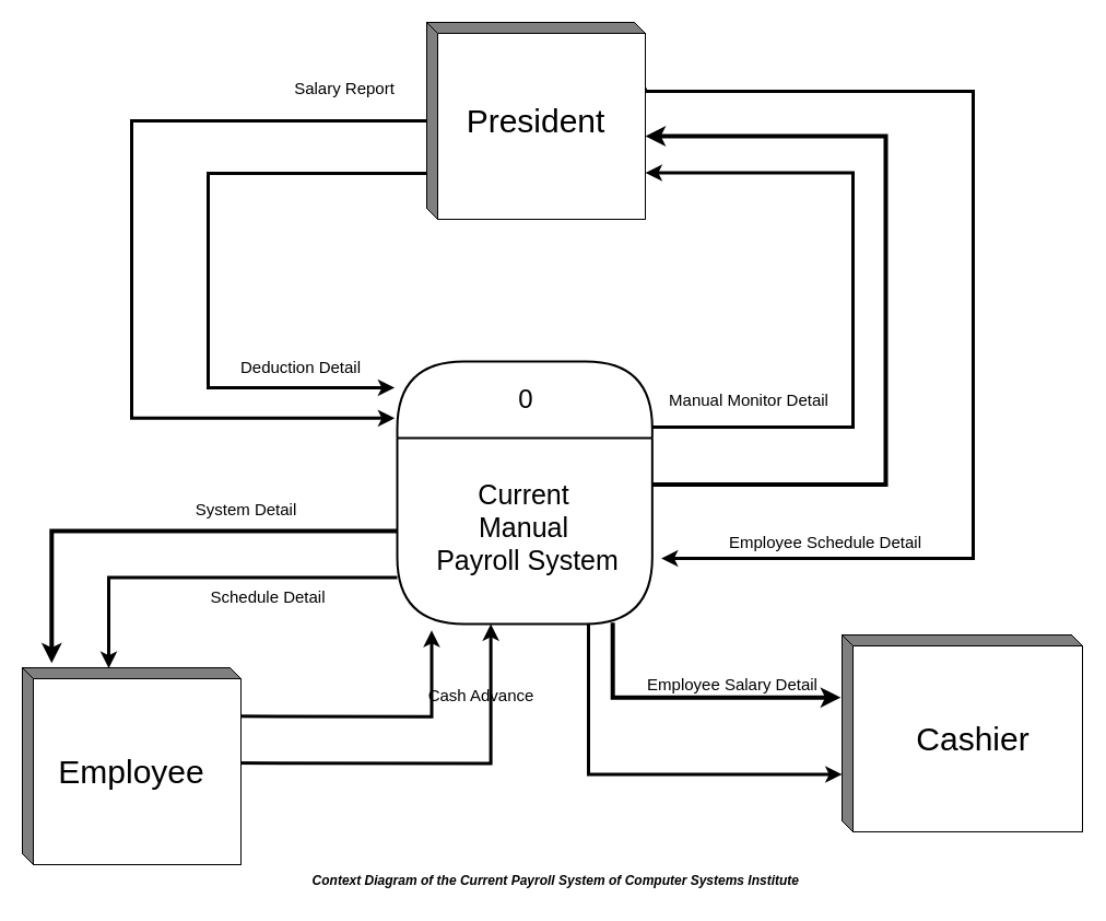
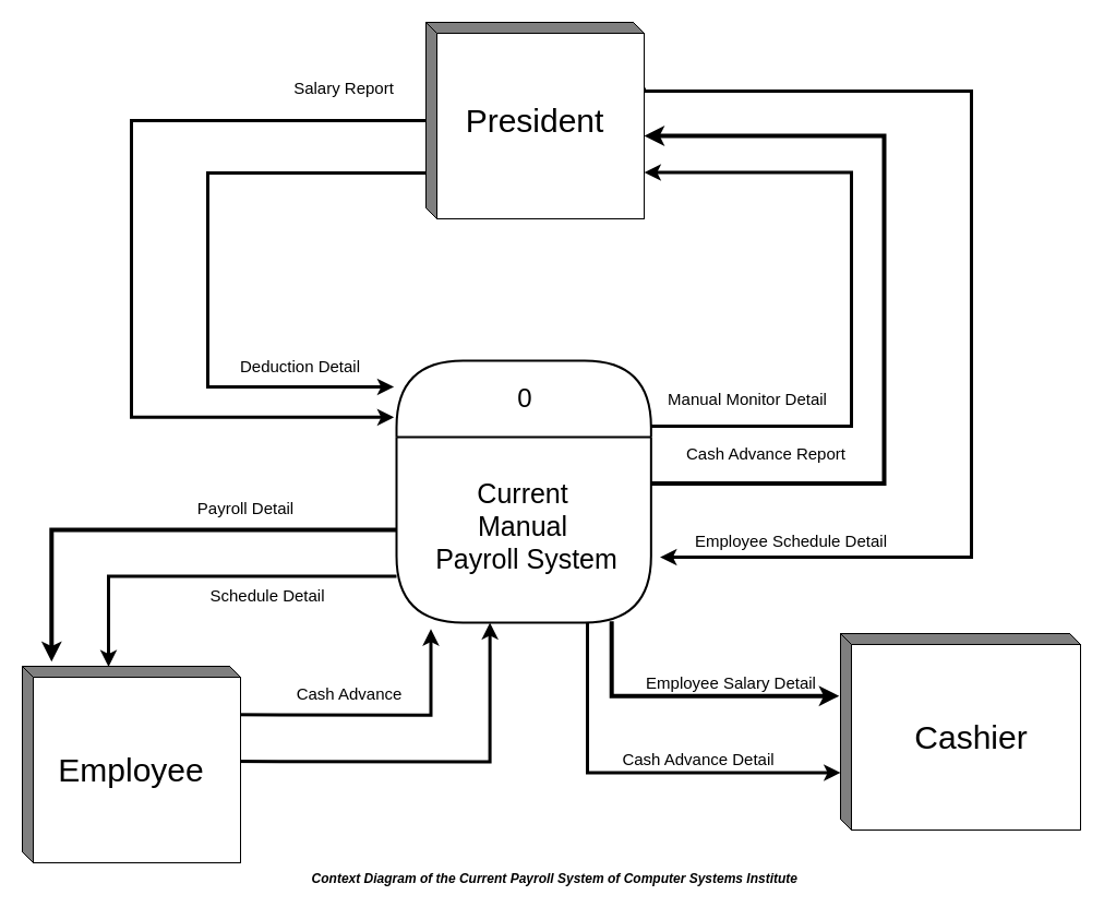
  <mxCell id="0" />
  <mxCell id="1" parent="0" />
  <mxCell id="2" value="" style="swimlane;childLayout=stackLayout;horizontal=1;startSize=70;horizontalStack=0;rounded=1;fontSize=14;fontStyle=0;strokeWidth=2;resizeParent=0;resizeLast=1;shadow=0;dashed=0;align=center;arcSize=29;whiteSpace=wrap;html=1;" parent="1" vertex="1"><mxGeometry x="363" y="330" width="233.34" height="240" as="geometry" /></mxCell>
  <mxCell id="3" value="&lt;div style=&quot;font-size: 25px;&quot;&gt;&lt;font style=&quot;font-size: 25px;&quot;&gt;&lt;br style=&quot;&quot;&gt;&lt;/font&gt;&lt;/div&gt;&lt;font style=&quot;font-size: 25px;&quot;&gt;Current&amp;nbsp;&lt;/font&gt;&lt;div style=&quot;font-size: 25px;&quot;&gt;&lt;font style=&quot;font-size: 25px;&quot;&gt;Manual&amp;nbsp;&lt;/font&gt;&lt;/div&gt;&lt;div style=&quot;font-size: 25px;&quot;&gt;&lt;font style=&quot;font-size: 25px;&quot;&gt;Payroll System&lt;/font&gt;&lt;/div&gt;" style="align=center;strokeColor=none;fillColor=none;spacingLeft=4;fontSize=20;verticalAlign=top;resizable=0;rotatable=0;part=1;html=1;" parent="2" vertex="1"><mxGeometry y="70" width="233.34" height="170" as="geometry" /></mxCell>
  <mxCell id="4" style="edgeStyle=orthogonalEdgeStyle;rounded=0;orthogonalLoop=1;jettySize=auto;html=1;exitX=-0.006;exitY=0.262;exitDx=0;exitDy=0;exitPerimeter=0;strokeWidth=4;entryX=0.845;entryY=0.992;entryDx=0;entryDy=0;entryPerimeter=0;startArrow=classic;startFill=1;endArrow=none;endFill=0;" parent="1" target="3" edge="1"><mxGeometry relative="1" as="geometry"><mxPoint x="560" y="590" as="targetPoint" /><mxPoint x="768.8" y="637.16" as="sourcePoint" /><Array as="points"><mxPoint x="560" y="637" /></Array></mxGeometry></mxCell>
  <mxCell id="5" style="edgeStyle=orthogonalEdgeStyle;rounded=0;orthogonalLoop=1;jettySize=auto;html=1;entryX=0.367;entryY=1;entryDx=0;entryDy=0;entryPerimeter=0;exitX=1.001;exitY=0.484;exitDx=0;exitDy=0;exitPerimeter=0;strokeWidth=3;" parent="1" target="3" edge="1"><mxGeometry relative="1" as="geometry"><mxPoint x="210.2" y="697.12" as="sourcePoint" /></mxGeometry></mxCell>
  <mxCell id="6" style="edgeStyle=orthogonalEdgeStyle;rounded=0;orthogonalLoop=1;jettySize=auto;html=1;entryX=0.134;entryY=-0.023;entryDx=0;entryDy=0;entryPerimeter=0;strokeWidth=4;" parent="1" source="3" edge="1" target="19"><mxGeometry relative="1" as="geometry"><mxPoint x="147.2" y="608.56" as="targetPoint" /></mxGeometry></mxCell>
  <mxCell id="7" style="edgeStyle=orthogonalEdgeStyle;rounded=0;orthogonalLoop=1;jettySize=auto;html=1;exitX=1;exitY=0.25;exitDx=0;exitDy=0;strokeWidth=4;entryX=1;entryY=0.522;entryDx=0;entryDy=0;entryPerimeter=0;" parent="1" source="3" edge="1"><mxGeometry relative="1" as="geometry"><mxPoint x="590" y="123.96" as="targetPoint" /><Array as="points"><mxPoint x="810" y="443" /><mxPoint x="810" y="124" /></Array></mxGeometry></mxCell>
  <mxCell id="8" style="edgeStyle=orthogonalEdgeStyle;rounded=0;orthogonalLoop=1;jettySize=auto;html=1;strokeWidth=3;exitX=0;exitY=0.711;exitDx=0;exitDy=0;exitPerimeter=0;entryX=-0.01;entryY=0.1;entryDx=0;entryDy=0;entryPerimeter=0;" parent="1" target="2" edge="1"><mxGeometry relative="1" as="geometry"><mxPoint x="390" y="157.98" as="sourcePoint" /><Array as="points"><mxPoint x="190" y="158" /><mxPoint x="190" y="354" /></Array><mxPoint x="320" y="417" as="targetPoint" /></mxGeometry></mxCell>
+ <mxCell id="9" value="&lt;font style=&quot;font-size: 15px;&quot;&gt;Cash Advance Detail&lt;/font&gt;" style="text;strokeColor=none;align=center;fillColor=none;html=1;verticalAlign=middle;whiteSpace=wrap;rounded=0;" parent="1" vertex="1"><mxGeometry x="560" y="680" width="160" height="30" as="geometry" /></mxCell>
  <mxCell id="10" style="edgeStyle=orthogonalEdgeStyle;rounded=0;orthogonalLoop=1;jettySize=auto;html=1;exitX=1.015;exitY=0.246;exitDx=0;exitDy=0;entryX=0.135;entryY=1.034;entryDx=0;entryDy=0;entryPerimeter=0;exitPerimeter=0;strokeWidth=3;" parent="1" target="3" edge="1"><mxGeometry relative="1" as="geometry"><mxPoint x="213" y="654.28" as="sourcePoint" /></mxGeometry></mxCell>
- <mxCell id="11" value="&lt;font style=&quot;font-size: 15px;&quot;&gt;System Detail&lt;/font&gt;" style="text;strokeColor=none;align=center;fillColor=none;html=1;verticalAlign=middle;whiteSpace=wrap;rounded=0;" parent="1" vertex="1"><mxGeometry x="160" y="450" width="130" height="30" as="geometry" /></mxCell>
+ <mxCell id="11" value="&lt;font style=&quot;font-size: 15px;&quot;&gt;Payroll Detail&lt;/font&gt;" style="text;strokeColor=none;align=center;fillColor=none;html=1;verticalAlign=middle;whiteSpace=wrap;rounded=0;" parent="1" vertex="1"><mxGeometry x="160" y="450" width="130" height="30" as="geometry" /></mxCell>
  <mxCell id="12" value="&lt;font style=&quot;font-size: 15px;&quot;&gt;Employee Salary Detail&lt;/font&gt;" style="text;strokeColor=none;align=center;fillColor=none;html=1;verticalAlign=middle;whiteSpace=wrap;rounded=0;" parent="1" vertex="1"><mxGeometry x="575" y="610" width="190" height="30" as="geometry" /></mxCell>
+ <mxCell id="13" value="&lt;font style=&quot;font-size: 15px;&quot;&gt;Cash Advance Report&lt;/font&gt;" style="text;strokeColor=none;align=center;fillColor=none;html=1;verticalAlign=middle;whiteSpace=wrap;rounded=0;" parent="1" vertex="1"><mxGeometry x="621.5" y="400" width="160" height="30" as="geometry" /></mxCell>
  <mxCell id="14" value="&lt;font style=&quot;font-size: 15px;&quot;&gt;Deduction Detail&lt;/font&gt;" style="text;strokeColor=none;align=center;fillColor=none;html=1;verticalAlign=middle;whiteSpace=wrap;rounded=0;" parent="1" vertex="1"><mxGeometry x="210" y="320" width="130" height="30" as="geometry" /></mxCell>
  <mxCell id="15" style="edgeStyle=orthogonalEdgeStyle;rounded=0;orthogonalLoop=1;jettySize=auto;html=1;entryX=1.035;entryY=0.647;entryDx=0;entryDy=0;entryPerimeter=0;strokeWidth=3;" parent="1" target="3" edge="1"><mxGeometry relative="1" as="geometry"><mxPoint x="590" y="80" as="sourcePoint" /><Array as="points"><mxPoint x="590" y="83" /><mxPoint x="890" y="83" /><mxPoint x="890" y="510" /></Array></mxGeometry></mxCell>
  <mxCell id="16" value="" style="html=1;dashed=0;whiteSpace=wrap;shape=mxgraph.dfd.externalEntity" parent="1" vertex="1"><mxGeometry x="390" y="20" width="200" height="180" as="geometry" /></mxCell>
- <mxCell id="17" value="&lt;font style=&quot;font-size: 15px;&quot;&gt;Employee Schedule Detail&lt;/font&gt;" style="text;strokeColor=none;align=center;fillColor=none;html=1;verticalAlign=middle;whiteSpace=wrap;rounded=0;" parent="1" vertex="1"><mxGeometry x="660" y="480" width="190" height="30" as="geometry" /></mxCell>
+ <mxCell id="17" value="&lt;font style=&quot;font-size: 15px;&quot;&gt;Employee Schedule Detail&lt;/font&gt;" style="text;strokeColor=none;align=center;fillColor=none;html=1;verticalAlign=middle;whiteSpace=wrap;rounded=0;" parent="1" vertex="1"><mxGeometry x="630" y="480" width="190" height="30" as="geometry" /></mxCell>
  <mxCell id="18" value="&lt;b&gt;&lt;i&gt;Context Diagram of the Current Payroll System of Computer Systems Institute&amp;nbsp;&lt;/i&gt;&lt;/b&gt;" style="text;strokeColor=none;align=center;fillColor=none;html=1;verticalAlign=middle;whiteSpace=wrap;rounded=0;" parent="1" vertex="1"><mxGeometry x="280" y="790" width="460" height="30" as="geometry" /></mxCell>
  <mxCell id="19" value="" style="html=1;dashed=0;whiteSpace=wrap;shape=mxgraph.dfd.externalEntity" parent="1" vertex="1"><mxGeometry x="20" y="610" width="200" height="180" as="geometry" /></mxCell>
  <mxCell id="20" value="&lt;font style=&quot;font-size: 30px;&quot;&gt;Employee&lt;/font&gt;" style="text;strokeColor=none;align=center;fillColor=none;html=1;verticalAlign=middle;whiteSpace=wrap;rounded=0;" parent="19" vertex="1"><mxGeometry x="10" y="20" width="180" height="150" as="geometry" /></mxCell>
  <mxCell id="21" value="" style="html=1;dashed=0;whiteSpace=wrap;shape=mxgraph.dfd.externalEntity" parent="1" vertex="1"><mxGeometry x="770" y="580" width="220" height="180" as="geometry" /></mxCell>
  <mxCell id="22" value="&lt;font style=&quot;font-size: 30px;&quot;&gt;Cashier&lt;/font&gt;" style="text;strokeColor=none;align=center;fillColor=none;html=1;verticalAlign=middle;whiteSpace=wrap;rounded=0;" parent="21" vertex="1"><mxGeometry x="30" y="20" width="180" height="150" as="geometry" /></mxCell>
  <mxCell id="23" value="&lt;font style=&quot;font-size: 24px;&quot;&gt;0&lt;/font&gt;" style="text;strokeColor=none;align=center;fillColor=none;html=1;verticalAlign=middle;whiteSpace=wrap;rounded=0;" parent="1" vertex="1"><mxGeometry x="451" y="350" width="60" height="30" as="geometry" /></mxCell>
  <mxCell id="24" value="&lt;font style=&quot;font-size: 30px;&quot;&gt;President&lt;/font&gt;" style="text;strokeColor=none;align=center;fillColor=none;html=1;verticalAlign=middle;whiteSpace=wrap;rounded=0;" parent="1" vertex="1"><mxGeometry x="400" y="35" width="180" height="150" as="geometry" /></mxCell>
  <mxCell id="25" style="edgeStyle=orthogonalEdgeStyle;rounded=0;orthogonalLoop=1;jettySize=auto;html=1;exitX=0.75;exitY=1;exitDx=0;exitDy=0;entryX=0;entryY=0;entryDx=0;entryDy=127.5;entryPerimeter=0;strokeWidth=3;" edge="1" parent="1" source="3" target="21"><mxGeometry relative="1" as="geometry" /></mxCell>
- <mxCell id="26" value="&lt;font style=&quot;font-size: 15px;&quot;&gt;Cash Advance&lt;/font&gt;" style="text;strokeColor=none;align=center;fillColor=none;html=1;verticalAlign=middle;whiteSpace=wrap;rounded=0;" vertex="1" parent="1"><mxGeometry x="360" y="620" width="160" height="30" as="geometry" /></mxCell>
+ <mxCell id="26" value="&lt;font style=&quot;font-size: 15px;&quot;&gt;Cash Advance&lt;/font&gt;" style="text;strokeColor=none;align=center;fillColor=none;html=1;verticalAlign=middle;whiteSpace=wrap;rounded=0;" vertex="1" parent="1"><mxGeometry x="240" y="620" width="160" height="30" as="geometry" /></mxCell>
  <mxCell id="27" style="edgeStyle=orthogonalEdgeStyle;rounded=0;orthogonalLoop=1;jettySize=auto;html=1;entryX=-0.01;entryY=0.216;entryDx=0;entryDy=0;entryPerimeter=0;strokeWidth=3;" edge="1" parent="1" source="16" target="2"><mxGeometry relative="1" as="geometry"><Array as="points"><mxPoint x="120" y="110" /><mxPoint x="120" y="382" /></Array></mxGeometry></mxCell>
  <mxCell id="28" style="edgeStyle=orthogonalEdgeStyle;rounded=0;orthogonalLoop=1;jettySize=auto;html=1;exitX=0;exitY=0.75;exitDx=0;exitDy=0;entryX=0.395;entryY=0.003;entryDx=0;entryDy=0;entryPerimeter=0;strokeWidth=3;" edge="1" parent="1" source="3" target="19"><mxGeometry relative="1" as="geometry" /></mxCell>
  <mxCell id="29" value="&lt;font style=&quot;font-size: 15px;&quot;&gt;Salary Report&lt;/font&gt;" style="text;strokeColor=none;align=center;fillColor=none;html=1;verticalAlign=middle;whiteSpace=wrap;rounded=0;" vertex="1" parent="1"><mxGeometry x="250" y="65" width="130" height="30" as="geometry" /></mxCell>
  <mxCell id="30" value="&lt;font style=&quot;font-size: 15px;&quot;&gt;Schedule Detail&lt;/font&gt;" style="text;strokeColor=none;align=center;fillColor=none;html=1;verticalAlign=middle;whiteSpace=wrap;rounded=0;" vertex="1" parent="1"><mxGeometry x="180" y="530" width="130" height="30" as="geometry" /></mxCell>
  <mxCell id="31" style="edgeStyle=orthogonalEdgeStyle;rounded=0;orthogonalLoop=1;jettySize=auto;html=1;exitX=1;exitY=0.25;exitDx=0;exitDy=0;entryX=0;entryY=0;entryDx=200;entryDy=137.5;entryPerimeter=0;strokeWidth=3;" edge="1" parent="1" source="2" target="16"><mxGeometry relative="1" as="geometry"><Array as="points"><mxPoint x="780" y="390" /><mxPoint x="780" y="158" /></Array></mxGeometry></mxCell>
  <mxCell id="32" value="&lt;font style=&quot;font-size: 15px;&quot;&gt;Manual Monitor Detail&lt;/font&gt;" style="text;strokeColor=none;align=center;fillColor=none;html=1;verticalAlign=middle;whiteSpace=wrap;rounded=0;" vertex="1" parent="1"><mxGeometry x="605" y="350" width="160" height="30" as="geometry" /></mxCell>
